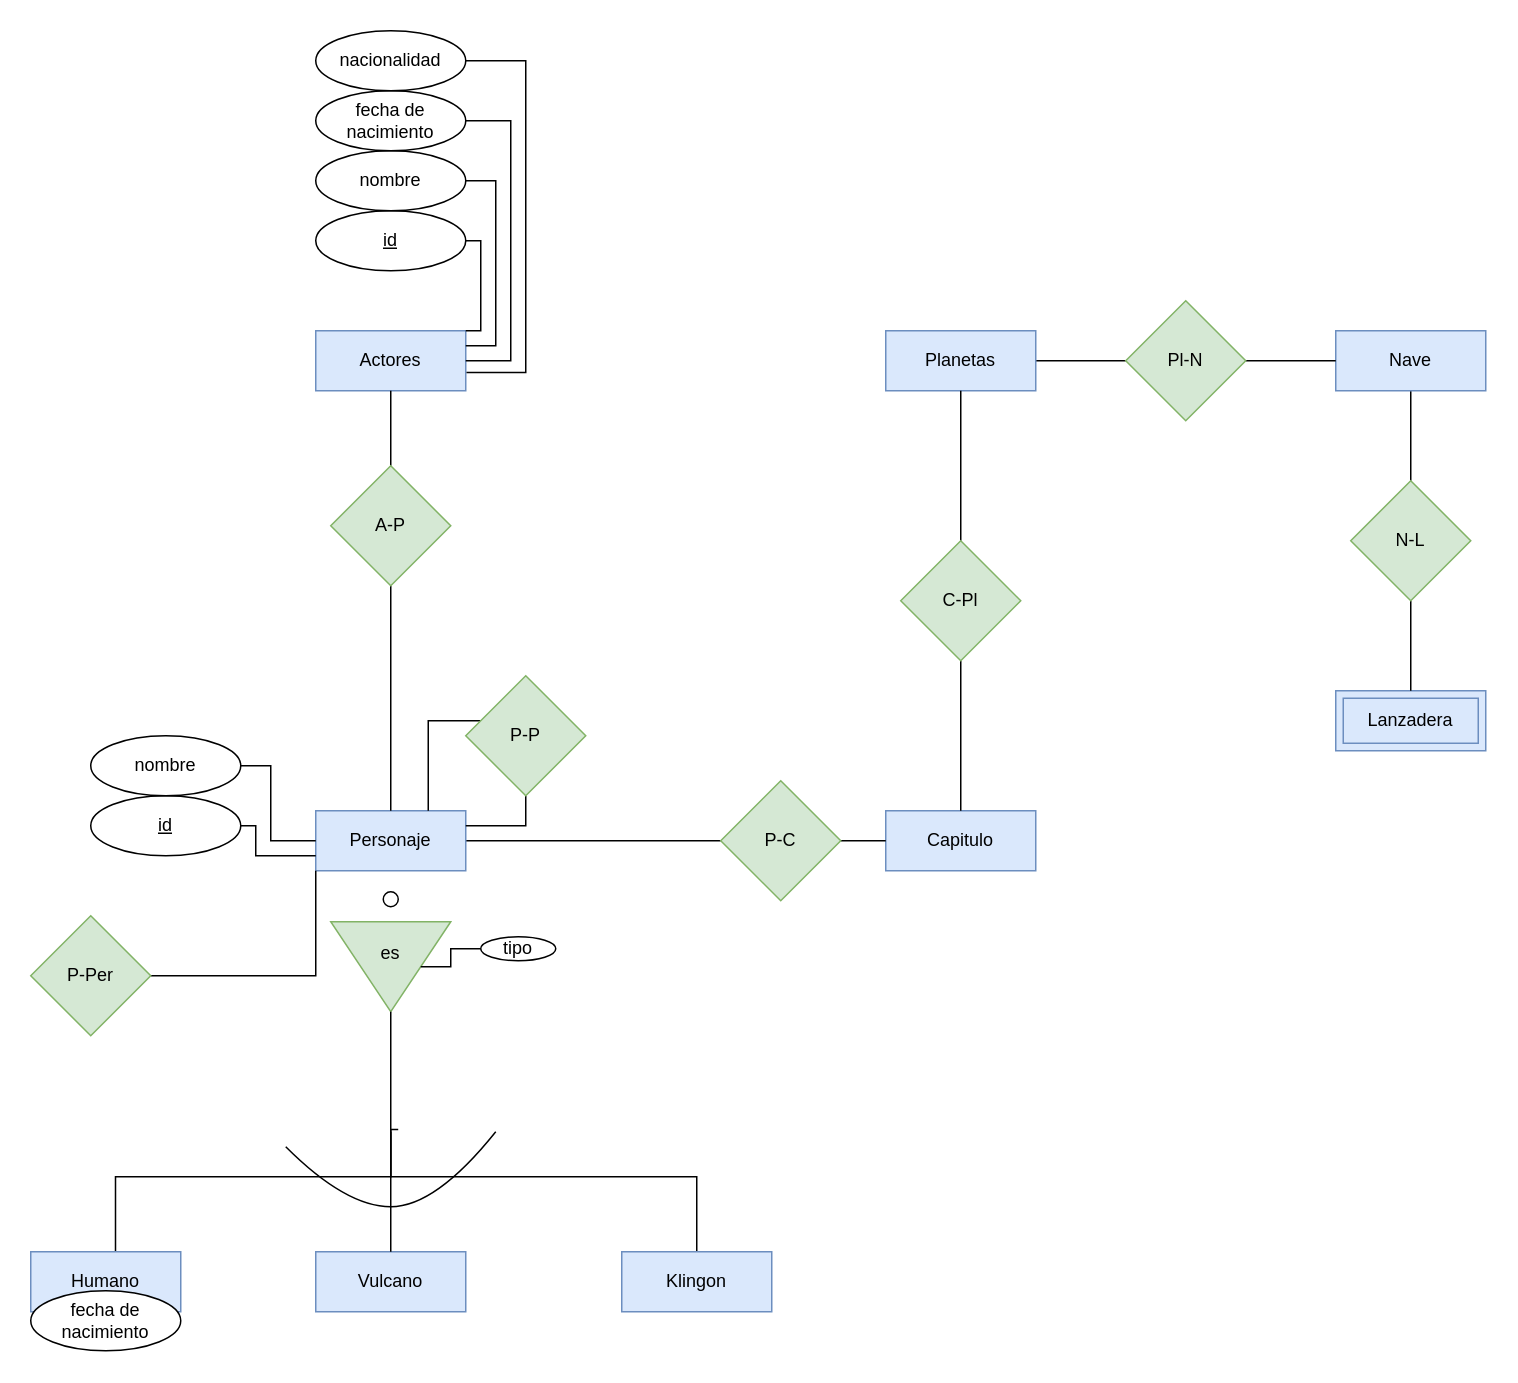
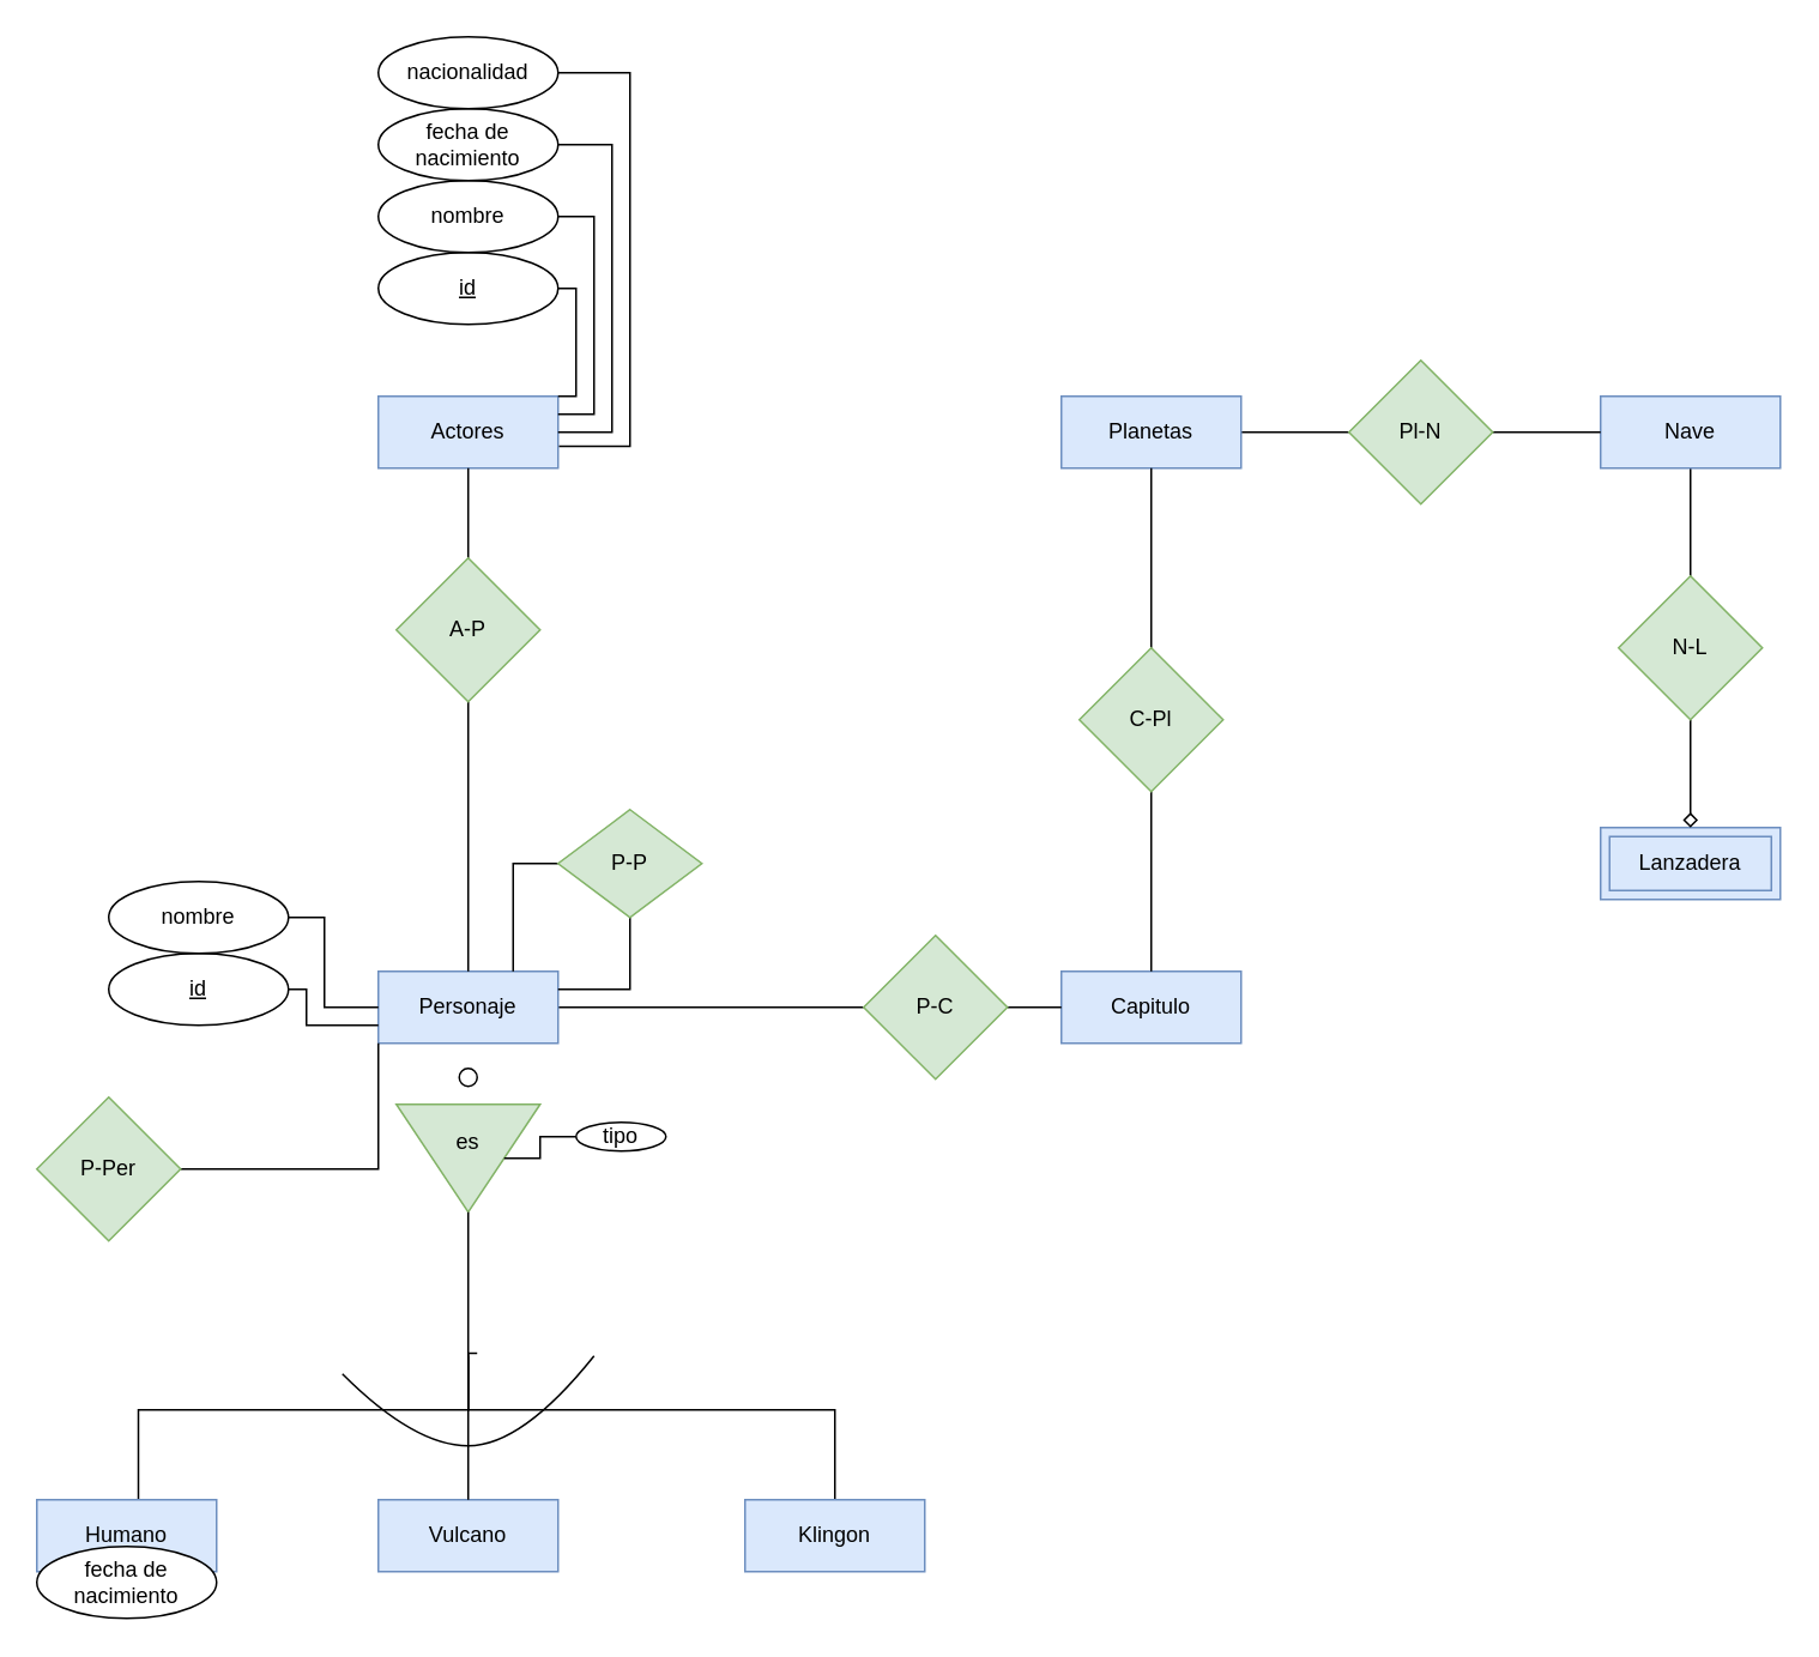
  <mxCell id="0" />
  <mxCell id="1" parent="0" />
  <mxCell id="2" value="Actores" style="whiteSpace=wrap;html=1;align=center;fillColor=#dae8fc;strokeColor=#6c8ebf;" parent="1" vertex="1"><mxGeometry x="210" y="220" width="100" height="40" as="geometry" /></mxCell>
  <mxCell id="3" style="edgeStyle=orthogonalEdgeStyle;rounded=0;orthogonalLoop=1;jettySize=auto;html=1;endArrow=none;endFill=0;" parent="1" source="4" target="25" edge="1"><mxGeometry relative="1" as="geometry" /></mxCell>
  <mxCell id="4" value="Personaje" style="whiteSpace=wrap;html=1;align=center;fillColor=#dae8fc;strokeColor=#6c8ebf;" parent="1" vertex="1"><mxGeometry x="210" y="540" width="100" height="40" as="geometry" /></mxCell>
  <mxCell id="5" style="edgeStyle=orthogonalEdgeStyle;rounded=0;orthogonalLoop=1;jettySize=auto;html=1;entryX=0.908;entryY=0.519;entryDx=0;entryDy=0;entryPerimeter=0;endArrow=none;endFill=0;" parent="1" edge="1"><mxGeometry relative="1" as="geometry"><mxPoint x="264.98" y="752.48" as="targetPoint" /><mxPoint x="76.504" y="834" as="sourcePoint" /><Array as="points"><mxPoint x="76" y="784" /><mxPoint x="260" y="784" /><mxPoint x="260" y="753" /></Array></mxGeometry></mxCell>
  <mxCell id="6" value="&lt;div&gt;Humano&lt;/div&gt;" style="whiteSpace=wrap;html=1;align=center;fillColor=#dae8fc;strokeColor=#6c8ebf;" parent="1" vertex="1"><mxGeometry x="20" y="834" width="100" height="40" as="geometry" /></mxCell>
  <mxCell id="7" value="&lt;div&gt;Vulcano&lt;/div&gt;" style="whiteSpace=wrap;html=1;align=center;fillColor=#dae8fc;strokeColor=#6c8ebf;" parent="1" vertex="1"><mxGeometry x="210" y="834" width="100" height="40" as="geometry" /></mxCell>
  <mxCell id="8" style="edgeStyle=orthogonalEdgeStyle;rounded=0;orthogonalLoop=1;jettySize=auto;html=1;endArrow=none;endFill=0;" parent="1" source="9" edge="1"><mxGeometry relative="1" as="geometry"><mxPoint x="260" y="754" as="targetPoint" /><Array as="points"><mxPoint x="464" y="784" /><mxPoint x="260" y="784" /></Array></mxGeometry></mxCell>
  <mxCell id="9" value="Klingon" style="whiteSpace=wrap;html=1;align=center;fillColor=#dae8fc;strokeColor=#6c8ebf;" parent="1" vertex="1"><mxGeometry x="414" y="834" width="100" height="40" as="geometry" /></mxCell>
  <mxCell id="10" value="Capitulo" style="whiteSpace=wrap;html=1;align=center;fillColor=#dae8fc;strokeColor=#6c8ebf;" parent="1" vertex="1"><mxGeometry x="590" y="540" width="100" height="40" as="geometry" /></mxCell>
  <mxCell id="11" style="edgeStyle=orthogonalEdgeStyle;rounded=0;orthogonalLoop=1;jettySize=auto;html=1;endArrow=none;endFill=0;" edge="1" parent="1" source="12" target="35"><mxGeometry relative="1" as="geometry" /></mxCell>
  <mxCell id="12" value="Planetas" style="whiteSpace=wrap;html=1;align=center;fillColor=#dae8fc;strokeColor=#6c8ebf;" parent="1" vertex="1"><mxGeometry x="590" y="220" width="100" height="40" as="geometry" /></mxCell>
  <mxCell id="13" style="edgeStyle=orthogonalEdgeStyle;rounded=0;orthogonalLoop=1;jettySize=auto;html=1;endArrow=none;endFill=0;" edge="1" parent="1" source="14" target="37"><mxGeometry relative="1" as="geometry" /></mxCell>
  <mxCell id="14" value="Nave" style="whiteSpace=wrap;html=1;align=center;fillColor=#dae8fc;strokeColor=#6c8ebf;" parent="1" vertex="1"><mxGeometry x="890" y="220" width="100" height="40" as="geometry" /></mxCell>
  <mxCell id="15" value="Lanzadera" style="shape=ext;margin=3;double=1;whiteSpace=wrap;html=1;align=center;fillColor=#dae8fc;strokeColor=#6c8ebf;" parent="1" vertex="1"><mxGeometry x="890" y="460" width="100" height="40" as="geometry" /></mxCell>
  <mxCell id="16" style="edgeStyle=orthogonalEdgeStyle;rounded=0;orthogonalLoop=1;jettySize=auto;html=1;entryX=0.5;entryY=1;entryDx=0;entryDy=0;endArrow=none;endFill=0;" parent="1" source="18" target="2" edge="1"><mxGeometry relative="1" as="geometry" /></mxCell>
  <mxCell id="17" style="edgeStyle=orthogonalEdgeStyle;rounded=0;orthogonalLoop=1;jettySize=auto;html=1;endArrow=none;endFill=0;" parent="1" source="18" target="4" edge="1"><mxGeometry relative="1" as="geometry" /></mxCell>
  <mxCell id="18" value="A-P" style="rhombus;whiteSpace=wrap;html=1;fillColor=#d5e8d4;strokeColor=#82b366;" parent="1" vertex="1"><mxGeometry x="220" y="310" width="80" height="80" as="geometry" /></mxCell>
  <mxCell id="19" value="" style="triangle;whiteSpace=wrap;html=1;rotation=90;fillColor=#d5e8d4;strokeColor=#82b366;" parent="1" vertex="1"><mxGeometry x="230" y="604" width="60" height="80" as="geometry" /></mxCell>
  <mxCell id="20" value="" style="ellipse;whiteSpace=wrap;html=1;aspect=fixed;" parent="1" vertex="1"><mxGeometry x="255" y="594" width="10" height="10" as="geometry" /></mxCell>
  <mxCell id="21" value="es" style="text;html=1;strokeColor=none;fillColor=none;align=center;verticalAlign=middle;whiteSpace=wrap;rounded=0;" parent="1" vertex="1"><mxGeometry x="250" y="620" width="20" height="30" as="geometry" /></mxCell>
  <mxCell id="22" style="edgeStyle=orthogonalEdgeStyle;rounded=0;orthogonalLoop=1;jettySize=auto;html=1;endArrow=none;endFill=0;entryX=1;entryY=0.5;entryDx=0;entryDy=0;" parent="1" source="7" target="19" edge="1"><mxGeometry relative="1" as="geometry"><mxPoint x="260" y="764" as="targetPoint" /></mxGeometry></mxCell>
  <mxCell id="23" value="" style="curved=1;endArrow=none;html=1;rounded=0;endFill=0;" parent="1" edge="1"><mxGeometry width="50" height="50" relative="1" as="geometry"><mxPoint x="190" y="764" as="sourcePoint" /><mxPoint x="330" y="754" as="targetPoint" /><Array as="points"><mxPoint x="230" y="804" /><mxPoint x="290" y="804" /></Array></mxGeometry></mxCell>
  <mxCell id="24" style="edgeStyle=orthogonalEdgeStyle;rounded=0;orthogonalLoop=1;jettySize=auto;html=1;endArrow=none;endFill=0;" parent="1" source="25" target="10" edge="1"><mxGeometry relative="1" as="geometry" /></mxCell>
  <mxCell id="25" value="P-C" style="rhombus;whiteSpace=wrap;html=1;fillColor=#d5e8d4;strokeColor=#82b366;" parent="1" vertex="1"><mxGeometry x="480" y="520" width="80" height="80" as="geometry" /></mxCell>
  <mxCell id="26" style="edgeStyle=orthogonalEdgeStyle;rounded=0;orthogonalLoop=1;jettySize=auto;html=1;entryX=0;entryY=1;entryDx=0;entryDy=0;endArrow=none;endFill=0;" parent="1" source="27" target="4" edge="1"><mxGeometry relative="1" as="geometry" /></mxCell>
  <mxCell id="27" value="P-Per" style="rhombus;whiteSpace=wrap;html=1;fillColor=#d5e8d4;strokeColor=#82b366;" parent="1" vertex="1"><mxGeometry x="20" y="610" width="80" height="80" as="geometry" /></mxCell>
  <mxCell id="28" style="edgeStyle=orthogonalEdgeStyle;rounded=0;orthogonalLoop=1;jettySize=auto;html=1;entryX=0.75;entryY=0;entryDx=0;entryDy=0;endArrow=none;endFill=0;" edge="1" parent="1" source="30" target="4"><mxGeometry relative="1" as="geometry"><Array as="points"><mxPoint x="285" y="480" /></Array></mxGeometry></mxCell>
  <mxCell id="29" style="edgeStyle=orthogonalEdgeStyle;rounded=0;orthogonalLoop=1;jettySize=auto;html=1;endArrow=none;endFill=0;entryX=1;entryY=0.25;entryDx=0;entryDy=0;" edge="1" parent="1" source="30" target="4"><mxGeometry relative="1" as="geometry"><mxPoint x="210" y="540" as="targetPoint" /><Array as="points"><mxPoint x="350" y="550" /></Array></mxGeometry></mxCell>
- <mxCell id="30" value="P-P" style="rhombus;whiteSpace=wrap;html=1;fillColor=#d5e8d4;strokeColor=#82b366;" parent="1" vertex="1"><mxGeometry x="310" y="450" width="80" height="80" as="geometry" /></mxCell>
+ <mxCell id="30" value="P-P" style="rhombus;whiteSpace=wrap;html=1;fillColor=#d5e8d4;strokeColor=#82b366;" parent="1" vertex="1"><mxGeometry x="310" y="450" width="80" height="60" as="geometry" /></mxCell>
  <mxCell id="31" style="edgeStyle=orthogonalEdgeStyle;rounded=0;orthogonalLoop=1;jettySize=auto;html=1;entryX=0.5;entryY=0;entryDx=0;entryDy=0;endArrow=none;endFill=0;" edge="1" parent="1" source="33" target="10"><mxGeometry relative="1" as="geometry" /></mxCell>
  <mxCell id="32" style="edgeStyle=orthogonalEdgeStyle;rounded=0;orthogonalLoop=1;jettySize=auto;html=1;endArrow=none;endFill=0;" edge="1" parent="1" source="33" target="12"><mxGeometry relative="1" as="geometry" /></mxCell>
  <mxCell id="33" value="C-Pl" style="rhombus;whiteSpace=wrap;html=1;fillColor=#d5e8d4;strokeColor=#82b366;" vertex="1" parent="1"><mxGeometry x="600" y="360" width="80" height="80" as="geometry" /></mxCell>
  <mxCell id="34" style="edgeStyle=orthogonalEdgeStyle;rounded=0;orthogonalLoop=1;jettySize=auto;html=1;endArrow=none;endFill=0;" edge="1" parent="1" source="35" target="14"><mxGeometry relative="1" as="geometry" /></mxCell>
  <mxCell id="35" value="Pl-N" style="rhombus;whiteSpace=wrap;html=1;fillColor=#d5e8d4;strokeColor=#82b366;" vertex="1" parent="1"><mxGeometry x="750" y="200" width="80" height="80" as="geometry" /></mxCell>
- <mxCell id="36" style="edgeStyle=orthogonalEdgeStyle;rounded=0;orthogonalLoop=1;jettySize=auto;html=1;entryX=0.5;entryY=0;entryDx=0;entryDy=0;endArrow=none;endFill=0;" edge="1" parent="1" source="37" target="15"><mxGeometry relative="1" as="geometry" /></mxCell>
+ <mxCell id="36" style="edgeStyle=orthogonalEdgeStyle;rounded=0;orthogonalLoop=1;jettySize=auto;html=1;entryX=0.5;entryY=0;entryDx=0;entryDy=0;endArrow=diamond;endFill=0;" edge="1" parent="1" source="37" target="15"><mxGeometry relative="1" as="geometry" /></mxCell>
  <mxCell id="37" value="N-L" style="rhombus;whiteSpace=wrap;html=1;fillColor=#d5e8d4;strokeColor=#82b366;" vertex="1" parent="1"><mxGeometry x="900" y="320" width="80" height="80" as="geometry" /></mxCell>
  <mxCell id="38" style="edgeStyle=orthogonalEdgeStyle;rounded=0;orthogonalLoop=1;jettySize=auto;html=1;endArrow=none;endFill=0;" edge="1" parent="1" source="39"><mxGeometry relative="1" as="geometry"><mxPoint x="310" y="220" as="targetPoint" /><Array as="points"><mxPoint x="320" y="160" /><mxPoint x="320" y="220" /><mxPoint x="310" y="220" /></Array></mxGeometry></mxCell>
  <mxCell id="39" value="id" style="ellipse;whiteSpace=wrap;html=1;align=center;fontStyle=4;" vertex="1" parent="1"><mxGeometry x="210" y="140" width="100" height="40" as="geometry" /></mxCell>
  <mxCell id="40" style="edgeStyle=orthogonalEdgeStyle;rounded=0;orthogonalLoop=1;jettySize=auto;html=1;entryX=1;entryY=0.25;entryDx=0;entryDy=0;endArrow=none;endFill=0;" edge="1" parent="1" source="41" target="2"><mxGeometry relative="1" as="geometry"><Array as="points"><mxPoint x="330" y="120" /><mxPoint x="330" y="230" /></Array></mxGeometry></mxCell>
  <mxCell id="41" value="nombre" style="ellipse;whiteSpace=wrap;html=1;align=center;" vertex="1" parent="1"><mxGeometry x="210" y="100" width="100" height="40" as="geometry" /></mxCell>
  <mxCell id="42" style="edgeStyle=orthogonalEdgeStyle;rounded=0;orthogonalLoop=1;jettySize=auto;html=1;entryX=1;entryY=0.5;entryDx=0;entryDy=0;endArrow=none;endFill=0;" edge="1" parent="1" source="43" target="2"><mxGeometry relative="1" as="geometry"><Array as="points"><mxPoint x="340" y="80" /><mxPoint x="340" y="240" /></Array></mxGeometry></mxCell>
  <mxCell id="43" value="fecha de nacimiento" style="ellipse;whiteSpace=wrap;html=1;align=center;" vertex="1" parent="1"><mxGeometry x="210" y="60" width="100" height="40" as="geometry" /></mxCell>
  <mxCell id="44" value="nacionalidad" style="ellipse;whiteSpace=wrap;html=1;align=center;" vertex="1" parent="1"><mxGeometry x="210" y="20" width="100" height="40" as="geometry" /></mxCell>
  <mxCell id="45" style="edgeStyle=orthogonalEdgeStyle;rounded=0;orthogonalLoop=1;jettySize=auto;html=1;entryX=1.005;entryY=0.695;entryDx=0;entryDy=0;entryPerimeter=0;endArrow=none;endFill=0;" edge="1" parent="1" source="44" target="2"><mxGeometry relative="1" as="geometry"><Array as="points"><mxPoint x="350" y="40" /><mxPoint x="350" y="248" /></Array></mxGeometry></mxCell>
  <mxCell id="46" style="edgeStyle=orthogonalEdgeStyle;rounded=0;orthogonalLoop=1;jettySize=auto;html=1;entryX=0;entryY=0.75;entryDx=0;entryDy=0;endArrow=none;endFill=0;" edge="1" parent="1" source="47" target="4"><mxGeometry relative="1" as="geometry"><Array as="points"><mxPoint x="170" y="550" /><mxPoint x="170" y="570" /></Array></mxGeometry></mxCell>
  <mxCell id="47" value="id" style="ellipse;whiteSpace=wrap;html=1;align=center;fontStyle=4;" vertex="1" parent="1"><mxGeometry x="60" y="530" width="100" height="40" as="geometry" /></mxCell>
  <mxCell id="48" style="edgeStyle=orthogonalEdgeStyle;rounded=0;orthogonalLoop=1;jettySize=auto;html=1;endArrow=none;endFill=0;" edge="1" parent="1" source="49" target="19"><mxGeometry relative="1" as="geometry" /></mxCell>
  <mxCell id="49" value="tipo" style="ellipse;whiteSpace=wrap;html=1;align=center;" vertex="1" parent="1"><mxGeometry x="320" y="624" width="50" height="16" as="geometry" /></mxCell>
  <mxCell id="50" style="edgeStyle=orthogonalEdgeStyle;rounded=0;orthogonalLoop=1;jettySize=auto;html=1;entryX=0;entryY=0.5;entryDx=0;entryDy=0;endArrow=none;endFill=0;" edge="1" parent="1" source="51" target="4"><mxGeometry relative="1" as="geometry"><Array as="points"><mxPoint x="180" y="510" /><mxPoint x="180" y="560" /></Array></mxGeometry></mxCell>
  <mxCell id="51" value="nombre" style="ellipse;whiteSpace=wrap;html=1;align=center;" vertex="1" parent="1"><mxGeometry x="60" y="490" width="100" height="40" as="geometry" /></mxCell>
  <mxCell id="52" value="fecha de nacimiento" style="ellipse;whiteSpace=wrap;html=1;align=center;" vertex="1" parent="1"><mxGeometry x="20" y="860" width="100" height="40" as="geometry" /></mxCell>
